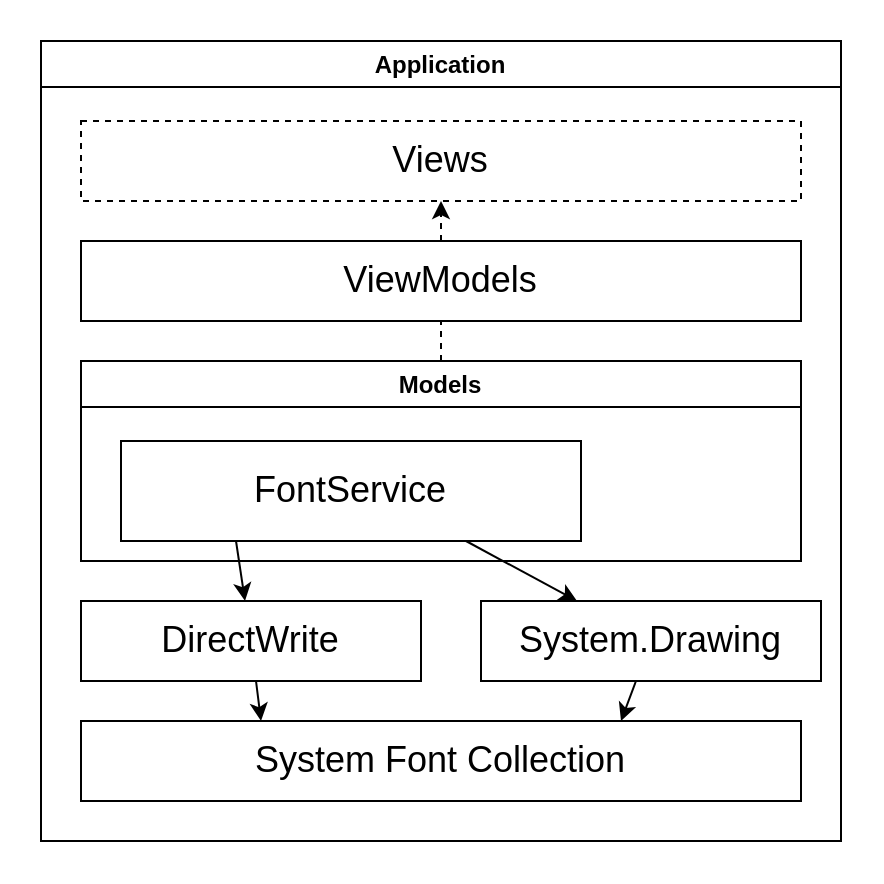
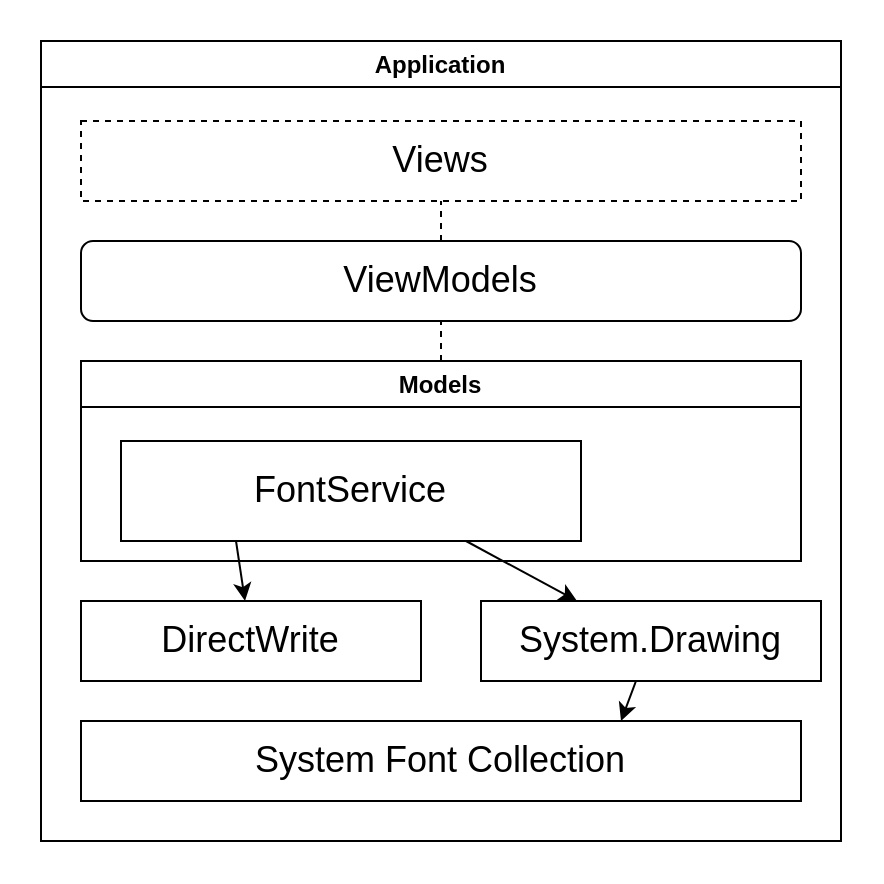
  <mxCell id="0" />
  <mxCell id="1" parent="0" />
  <mxCell id="2" value="Application" style="swimlane;" vertex="1" parent="1"><mxGeometry x="20" y="20" width="400" height="400" as="geometry" /></mxCell>
  <mxCell id="3" value="Views" style="rounded=0;whiteSpace=wrap;html=1;fontSize=18;dashed=1;" vertex="1" parent="2"><mxGeometry x="20" y="40" width="360" height="40" as="geometry" /></mxCell>
- <mxCell id="4" value="ViewModels" style="rounded=0;whiteSpace=wrap;html=1;fontSize=18;" vertex="1" parent="2"><mxGeometry x="20" y="100" width="360" height="40" as="geometry" /></mxCell>
+ <mxCell id="4" value="ViewModels" style="whiteSpace=wrap;html=1;fontSize=18;rounded=1;" vertex="1" parent="2"><mxGeometry x="20" y="100" width="360" height="40" as="geometry" /></mxCell>
  <mxCell id="5" value="Models" style="swimlane;" vertex="1" parent="2"><mxGeometry x="20" y="160" width="360" height="100" as="geometry" /></mxCell>
  <mxCell id="6" value="FontService" style="rounded=0;whiteSpace=wrap;html=1;fontSize=18;" vertex="1" parent="5"><mxGeometry x="20" y="40" width="230" height="50" as="geometry" /></mxCell>
  <mxCell id="7" value="DirectWrite" style="rounded=0;whiteSpace=wrap;html=1;fontSize=18;" vertex="1" parent="2"><mxGeometry x="20" y="280" width="170" height="40" as="geometry" /></mxCell>
  <mxCell id="8" value="System.Drawing" style="rounded=0;whiteSpace=wrap;html=1;fontSize=18;" vertex="1" parent="2"><mxGeometry x="220" y="280" width="170" height="40" as="geometry" /></mxCell>
  <mxCell id="9" value="System Font Collection" style="rounded=0;whiteSpace=wrap;html=1;fontSize=18;" vertex="1" parent="2"><mxGeometry x="20" y="340" width="360" height="40" as="geometry" /></mxCell>
- <mxCell id="10" value="" style="endArrow=classic;dashed=1;html=1;" edge="1" parent="2" source="4" target="3"><mxGeometry width="50" height="50" relative="1" as="geometry"><mxPoint x="450" y="210" as="sourcePoint" /><mxPoint x="500" y="160" as="targetPoint" /></mxGeometry></mxCell>
+ <mxCell id="10" value="" style="endArrow=none;dashed=1;html=1;" edge="1" parent="2" source="4" target="3"><mxGeometry width="50" height="50" relative="1" as="geometry"><mxPoint x="450" y="210" as="sourcePoint" /><mxPoint x="500" y="160" as="targetPoint" /></mxGeometry></mxCell>
  <mxCell id="11" value="" style="endArrow=none;dashed=1;html=1;" edge="1" parent="2" source="5" target="4"><mxGeometry width="50" height="50" relative="1" as="geometry"><mxPoint x="460" y="240" as="sourcePoint" /><mxPoint x="510" y="190" as="targetPoint" /></mxGeometry></mxCell>
  <mxCell id="12" value="" style="endArrow=classic;html=1;exitX=0.75;exitY=1;exitDx=0;exitDy=0;" edge="1" parent="2" source="6" target="8"><mxGeometry width="50" height="50" relative="1" as="geometry"><mxPoint x="490" y="250" as="sourcePoint" /><mxPoint x="540" y="200" as="targetPoint" /></mxGeometry></mxCell>
  <mxCell id="13" value="" style="endArrow=classic;html=1;exitX=0.25;exitY=1;exitDx=0;exitDy=0;" edge="1" parent="2" source="6" target="7"><mxGeometry width="50" height="50" relative="1" as="geometry"><mxPoint x="500" y="270" as="sourcePoint" /><mxPoint x="550" y="220" as="targetPoint" /></mxGeometry></mxCell>
  <mxCell id="14" value="" style="endArrow=classic;html=1;entryX=0.75;entryY=0;entryDx=0;entryDy=0;" edge="1" parent="2" source="8" target="9"><mxGeometry width="50" height="50" relative="1" as="geometry"><mxPoint x="530" y="340" as="sourcePoint" /><mxPoint x="580" y="290" as="targetPoint" /></mxGeometry></mxCell>
- <mxCell id="15" value="" style="endArrow=classic;html=1;entryX=0.25;entryY=0;entryDx=0;entryDy=0;" edge="1" parent="2" source="7" target="9"><mxGeometry width="50" height="50" relative="1" as="geometry"><mxPoint x="440" y="270" as="sourcePoint" /><mxPoint x="490" y="220" as="targetPoint" /></mxGeometry></mxCell>
